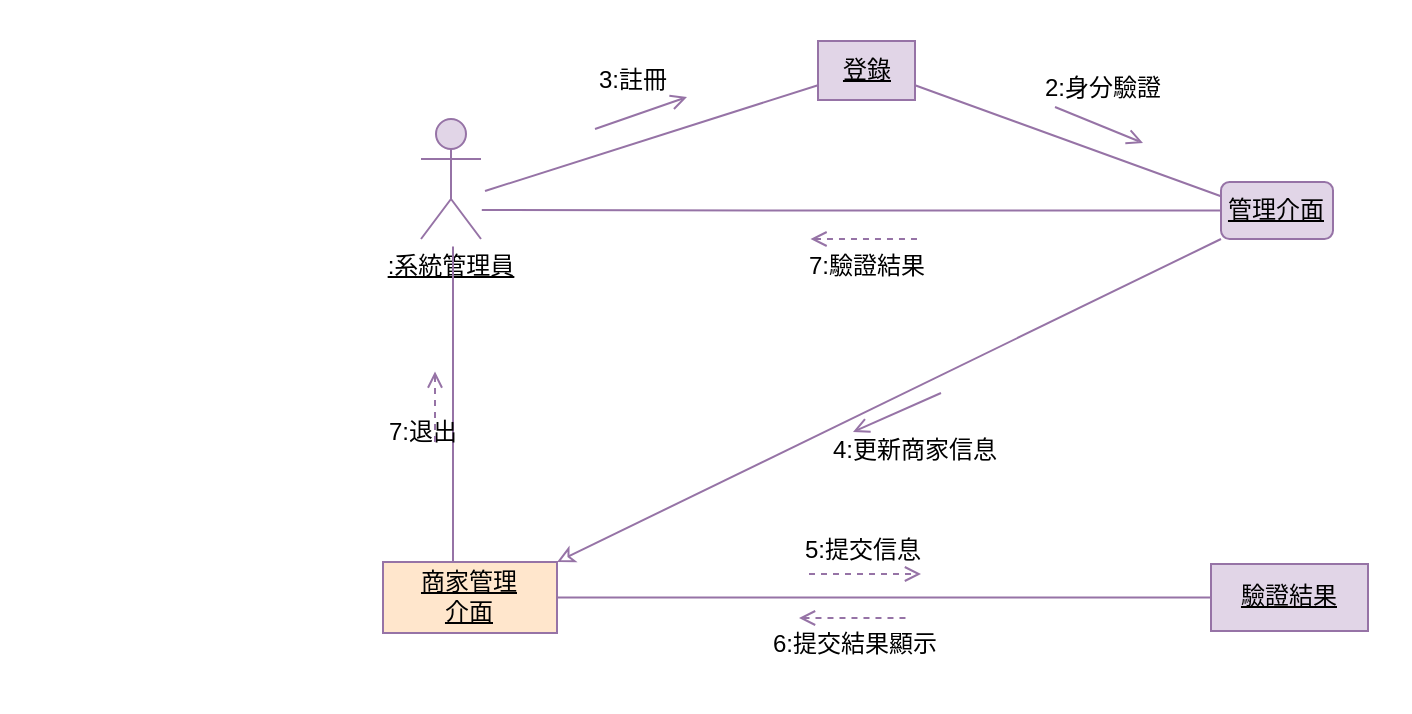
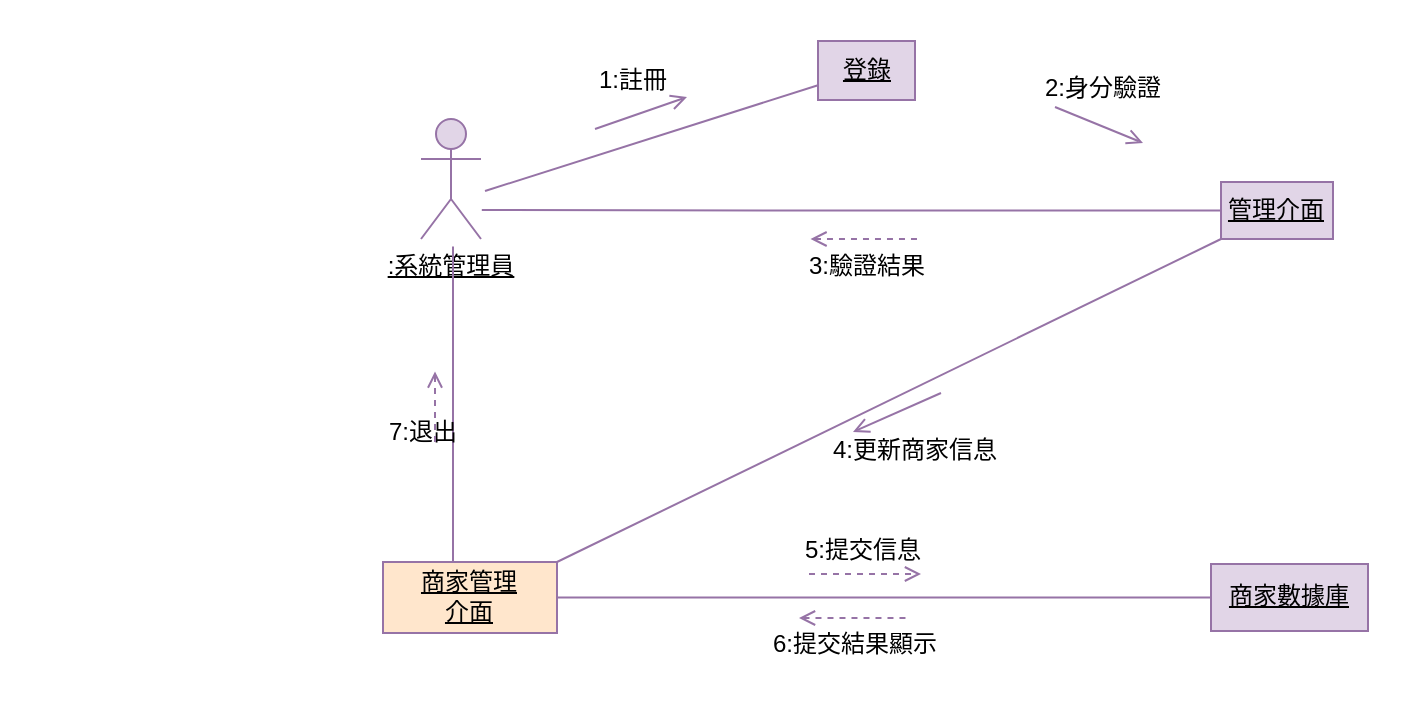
  <mxCell id="0" />
  <mxCell id="1" parent="0" />
  <mxCell id="2" value="&lt;u&gt;:系統管理員&lt;/u&gt;" style="shape=umlActor;verticalLabelPosition=bottom;verticalAlign=top;html=1;outlineConnect=0;fillColor=#e1d5e7;strokeColor=#9673a6;labelBackgroundColor=none;" parent="1" vertex="1"><mxGeometry x="45" y="59" width="30" height="60" as="geometry" /></mxCell>
  <mxCell id="3" style="edgeStyle=orthogonalEdgeStyle;rounded=0;orthogonalLoop=1;jettySize=auto;html=1;exitX=0.5;exitY=1;exitDx=0;exitDy=0;entryX=0.5;entryY=0;entryDx=0;entryDy=0;strokeColor=#9673A6;endArrow=none;endFill=0;fillColor=#d5e8d4;" parent="1" edge="1"><mxGeometry relative="1" as="geometry"><mxPoint x="61" y="122.75" as="sourcePoint" /><mxPoint x="61" y="284.25" as="targetPoint" /></mxGeometry></mxCell>
  <mxCell id="4" style="edgeStyle=orthogonalEdgeStyle;rounded=0;orthogonalLoop=1;jettySize=auto;html=1;exitX=0;exitY=0.5;exitDx=0;exitDy=0;strokeColor=#9673A6;endArrow=none;endFill=0;fillColor=#d5e8d4;" parent="1" source="6" edge="1"><mxGeometry relative="1" as="geometry"><mxPoint x="75.4" y="104.5" as="targetPoint" /></mxGeometry></mxCell>
- <mxCell id="5" style="rounded=0;orthogonalLoop=1;jettySize=auto;html=1;exitX=0;exitY=1;exitDx=0;exitDy=0;strokeColor=#9673A6;endArrow=classic;endFill=0;entryX=1;entryY=0;entryDx=0;entryDy=0;fillColor=#d5e8d4;" parent="1" source="6" target="8" edge="1"><mxGeometry relative="1" as="geometry"><mxPoint x="89" y="282.5" as="targetPoint" /></mxGeometry></mxCell>
- <mxCell id="6" value="&lt;u&gt;管理介面&lt;/u&gt;" style="whiteSpace=wrap;html=1;strokeColor=#9673A6;fillColor=#E1D5E7;rounded=1;" parent="1" vertex="1"><mxGeometry x="445" y="90.5" width="56" height="28.5" as="geometry" /></mxCell>
+ <mxCell id="5" style="rounded=0;orthogonalLoop=1;jettySize=auto;html=1;exitX=0;exitY=1;exitDx=0;exitDy=0;strokeColor=#9673A6;endArrow=none;endFill=0;entryX=1;entryY=0;entryDx=0;entryDy=0;fillColor=#d5e8d4;" parent="1" source="6" target="8" edge="1"><mxGeometry relative="1" as="geometry"><mxPoint x="89" y="282.5" as="targetPoint" /></mxGeometry></mxCell>
+ <mxCell id="6" value="&lt;u&gt;管理介面&lt;/u&gt;" style="rounded=0;whiteSpace=wrap;html=1;strokeColor=#9673A6;fillColor=#E1D5E7;" parent="1" vertex="1"><mxGeometry x="445" y="90.5" width="56" height="28.5" as="geometry" /></mxCell>
  <mxCell id="7" style="edgeStyle=orthogonalEdgeStyle;rounded=0;orthogonalLoop=1;jettySize=auto;html=1;exitX=1;exitY=0.5;exitDx=0;exitDy=0;entryX=0;entryY=0.5;entryDx=0;entryDy=0;strokeColor=#9673A6;endArrow=none;endFill=0;fillColor=#d5e8d4;" parent="1" source="8" target="9" edge="1"><mxGeometry relative="1" as="geometry" /></mxCell>
  <mxCell id="8" value="&lt;u&gt;商家管理&lt;br&gt;介面&lt;/u&gt;" style="rounded=0;whiteSpace=wrap;html=1;strokeColor=#9673A6;fillColor=#ffe6cc;" parent="1" vertex="1"><mxGeometry x="26" y="280.5" width="87" height="35.5" as="geometry" /></mxCell>
- <mxCell id="9" value="&lt;u&gt;驗證結果&lt;/u&gt;" style="rounded=0;whiteSpace=wrap;html=1;strokeColor=#9673A6;fillColor=#E1D5E7;" parent="1" vertex="1"><mxGeometry x="440" y="281.5" width="78.5" height="33.5" as="geometry" /></mxCell>
+ <mxCell id="9" value="&lt;u&gt;商家數據庫&lt;/u&gt;" style="rounded=0;whiteSpace=wrap;html=1;strokeColor=#9673A6;fillColor=#E1D5E7;" parent="1" vertex="1"><mxGeometry x="440" y="281.5" width="78.5" height="33.5" as="geometry" /></mxCell>
  <mxCell id="10" value="" style="endArrow=open;endFill=0;html=1;align=left;verticalAlign=top;rounded=0;strokeColor=#9673A6;fillColor=#d5e8d4;" parent="1" edge="1"><mxGeometry x="-1" relative="1" as="geometry"><mxPoint x="132" y="64" as="sourcePoint" /><mxPoint x="178" y="48" as="targetPoint" /></mxGeometry></mxCell>
  <mxCell id="11" value="" style="edgeLabel;resizable=0;html=1;align=left;verticalAlign=bottom;strokeColor=#FFFFFF;fontColor=#FFFFFF;fillColor=#182E3E;" parent="10" connectable="0" vertex="1"><mxGeometry x="-1" relative="1" as="geometry" /></mxCell>
  <mxCell id="12" value="&lt;font color=&quot;#000000&quot;&gt;7:退出&lt;/font&gt;" style="text;html=1;align=center;verticalAlign=middle;resizable=0;points=[];autosize=1;strokeColor=none;fillColor=none;fontColor=#FFFFFF;shadow=1;" parent="1" vertex="1"><mxGeometry x="20" y="203" width="52" height="26" as="geometry" /></mxCell>
  <mxCell id="13" value="" style="endArrow=open;endFill=0;html=1;edgeStyle=orthogonalEdgeStyle;align=left;verticalAlign=top;rounded=0;strokeColor=#9673A6;startArrow=none;startFill=0;fillColor=#d5e8d4;dashed=1;" parent="1" edge="1"><mxGeometry x="-1" relative="1" as="geometry"><mxPoint x="239" y="286.5" as="sourcePoint" /><mxPoint x="295" y="286.5" as="targetPoint" /></mxGeometry></mxCell>
  <mxCell id="14" value="" style="edgeLabel;resizable=0;html=1;align=left;verticalAlign=bottom;strokeColor=#FFFFFF;fontColor=#FFFFFF;fillColor=#182E3E;" parent="13" connectable="0" vertex="1"><mxGeometry x="-1" relative="1" as="geometry" /></mxCell>
  <mxCell id="15" value="&lt;font color=&quot;#000000&quot;&gt;5:提交信息&lt;/font&gt;" style="text;html=1;align=center;verticalAlign=middle;resizable=0;points=[];autosize=1;strokeColor=none;fillColor=none;fontColor=#FFFFFF;" parent="1" vertex="1"><mxGeometry x="228" y="262" width="76" height="26" as="geometry" /></mxCell>
  <mxCell id="16" value="" style="endArrow=none;endFill=0;html=1;edgeStyle=orthogonalEdgeStyle;align=left;verticalAlign=top;rounded=0;strokeColor=#9673A6;startArrow=open;startFill=0;dashed=1;fillColor=#d5e8d4;" parent="1" edge="1"><mxGeometry x="-1" relative="1" as="geometry"><mxPoint x="52" y="185.25" as="sourcePoint" /><mxPoint x="52" y="222.25" as="targetPoint" /></mxGeometry></mxCell>
  <mxCell id="17" value="" style="edgeLabel;resizable=0;html=1;align=left;verticalAlign=bottom;strokeColor=#FFFFFF;fontColor=#FFFFFF;fillColor=#182E3E;" parent="16" connectable="0" vertex="1"><mxGeometry x="-1" relative="1" as="geometry"><mxPoint x="-217" y="88" as="offset" /></mxGeometry></mxCell>
  <mxCell id="18" value="" style="endArrow=none;endFill=0;html=1;align=left;verticalAlign=top;rounded=0;strokeColor=#9673A6;startArrow=open;startFill=0;fillColor=#d5e8d4;" parent="1" edge="1"><mxGeometry x="-1" relative="1" as="geometry"><mxPoint x="261" y="215.5" as="sourcePoint" /><mxPoint x="305" y="196" as="targetPoint" /></mxGeometry></mxCell>
  <mxCell id="19" value="" style="edgeLabel;resizable=0;html=1;align=left;verticalAlign=bottom;strokeColor=#FFFFFF;fontColor=#FFFFFF;fillColor=#182E3E;" parent="18" connectable="0" vertex="1"><mxGeometry x="-1" relative="1" as="geometry" /></mxCell>
  <mxCell id="20" value="&lt;font color=&quot;#000000&quot;&gt;4:更新商家信息&lt;/font&gt;" style="text;html=1;align=center;verticalAlign=middle;resizable=0;points=[];autosize=1;strokeColor=none;fillColor=none;fontColor=#FFFFFF;" parent="1" vertex="1"><mxGeometry x="242" y="212" width="100" height="26" as="geometry" /></mxCell>
  <mxCell id="21" value="" style="endArrow=none;endFill=0;html=1;edgeStyle=orthogonalEdgeStyle;align=left;verticalAlign=top;rounded=0;strokeColor=#9673A6;startArrow=open;startFill=0;dashed=1;fillColor=#d5e8d4;" parent="1" edge="1"><mxGeometry x="-1" relative="1" as="geometry"><mxPoint x="234" y="308.5" as="sourcePoint" /><mxPoint x="290" y="308.5" as="targetPoint" /></mxGeometry></mxCell>
  <mxCell id="22" value="" style="edgeLabel;resizable=0;html=1;align=left;verticalAlign=bottom;strokeColor=#FFFFFF;fontColor=#FFFFFF;fillColor=#182E3E;" parent="21" connectable="0" vertex="1"><mxGeometry x="-1" relative="1" as="geometry" /></mxCell>
  <mxCell id="23" value="&lt;font color=&quot;#000000&quot;&gt;6:提交結果顯示&lt;/font&gt;" style="text;html=1;align=center;verticalAlign=middle;resizable=0;points=[];autosize=1;strokeColor=none;fillColor=none;fontColor=#FFFFFF;" parent="1" vertex="1"><mxGeometry x="212" y="309" width="100" height="26" as="geometry" /></mxCell>
  <mxCell id="24" value="&lt;u&gt;登錄&lt;/u&gt;" style="rounded=0;whiteSpace=wrap;html=1;strokeColor=#9673A6;fillColor=#E1D5E7;" parent="1" vertex="1"><mxGeometry x="243.5" y="20" width="48.5" height="29.5" as="geometry" /></mxCell>
  <mxCell id="25" value="" style="endArrow=none;html=1;rounded=0;entryX=0;entryY=0.75;entryDx=0;entryDy=0;fillColor=#d5e8d4;strokeColor=#9673A6;" parent="1" target="24" edge="1"><mxGeometry width="50" height="50" relative="1" as="geometry"><mxPoint x="77" y="95" as="sourcePoint" /><mxPoint x="127" y="45" as="targetPoint" /></mxGeometry></mxCell>
- <mxCell id="26" value="" style="endArrow=none;html=1;rounded=0;entryX=0;entryY=0.25;entryDx=0;entryDy=0;exitX=1;exitY=0.75;exitDx=0;exitDy=0;fillColor=#d5e8d4;strokeColor=#9673A6;" parent="1" source="24" target="6" edge="1"><mxGeometry width="50" height="50" relative="1" as="geometry"><mxPoint x="312" y="56" as="sourcePoint" /><mxPoint x="362" y="6" as="targetPoint" /></mxGeometry></mxCell>
- <mxCell id="27" value="&lt;font color=&quot;#000000&quot;&gt;3:註冊&lt;/font&gt;" style="text;html=1;align=center;verticalAlign=middle;resizable=0;points=[];autosize=1;strokeColor=none;fillColor=none;fontColor=#FFFFFF;" parent="1" vertex="1"><mxGeometry x="125" y="27" width="52" height="26" as="geometry" /></mxCell>
+ <mxCell id="27" value="&lt;font color=&quot;#000000&quot;&gt;1:註冊&lt;/font&gt;" style="text;html=1;align=center;verticalAlign=middle;resizable=0;points=[];autosize=1;strokeColor=none;fillColor=none;fontColor=#FFFFFF;" parent="1" vertex="1"><mxGeometry x="125" y="27" width="52" height="26" as="geometry" /></mxCell>
  <mxCell id="28" value="" style="endArrow=open;endFill=0;html=1;align=left;verticalAlign=top;rounded=0;strokeColor=#9673A6;fillColor=#d5e8d4;" parent="1" edge="1"><mxGeometry x="-1" relative="1" as="geometry"><mxPoint x="362" y="53" as="sourcePoint" /><mxPoint x="406" y="71" as="targetPoint" /></mxGeometry></mxCell>
  <mxCell id="29" value="" style="edgeLabel;resizable=0;html=1;align=left;verticalAlign=bottom;strokeColor=#FFFFFF;fontColor=#FFFFFF;fillColor=#182E3E;" parent="28" connectable="0" vertex="1"><mxGeometry x="-1" relative="1" as="geometry" /></mxCell>
  <mxCell id="30" value="&lt;font color=&quot;#000000&quot;&gt;2:身分驗證&lt;/font&gt;" style="text;html=1;align=center;verticalAlign=middle;resizable=0;points=[];autosize=1;strokeColor=none;fillColor=none;fontColor=#FFFFFF;" parent="1" vertex="1"><mxGeometry x="348" y="31" width="76" height="26" as="geometry" /></mxCell>
  <mxCell id="31" value="" style="endArrow=none;endFill=0;html=1;edgeStyle=orthogonalEdgeStyle;align=left;verticalAlign=top;rounded=0;strokeColor=#9673A6;startArrow=open;startFill=0;dashed=1;fillColor=#d5e8d4;" parent="1" edge="1"><mxGeometry x="-1" relative="1" as="geometry"><mxPoint x="239.75" y="119" as="sourcePoint" /><mxPoint x="295.75" y="119" as="targetPoint" /></mxGeometry></mxCell>
  <mxCell id="32" value="" style="edgeLabel;resizable=0;html=1;align=left;verticalAlign=bottom;strokeColor=#FFFFFF;fontColor=#FFFFFF;fillColor=#182E3E;" parent="31" connectable="0" vertex="1"><mxGeometry x="-1" relative="1" as="geometry" /></mxCell>
- <mxCell id="33" value="&lt;font color=&quot;#000000&quot;&gt;7:驗證結果&lt;/font&gt;" style="text;html=1;align=center;verticalAlign=middle;resizable=0;points=[];autosize=1;strokeColor=none;fillColor=none;fontColor=#FFFFFF;" parent="1" vertex="1"><mxGeometry x="229.75" y="119.5" width="76" height="26" as="geometry" /></mxCell>
+ <mxCell id="33" value="&lt;font color=&quot;#000000&quot;&gt;3:驗證結果&lt;/font&gt;" style="text;html=1;align=center;verticalAlign=middle;resizable=0;points=[];autosize=1;strokeColor=none;fillColor=none;fontColor=#FFFFFF;" parent="1" vertex="1"><mxGeometry x="229.75" y="119.5" width="76" height="26" as="geometry" /></mxCell>
